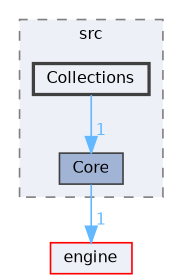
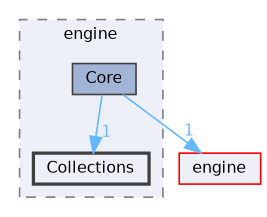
  digraph {
    compound=true
    node [color=grey25 fillcolor="#edf0f7" fontname=Helvetica fontsize=10 shape=box style=filled]
    edge [color=steelblue1 fontcolor=steelblue1 fontname=Helvetica fontsize=10 headlabel=1 labeldistance=1.5 labelfontname=Helvetica labelfontsize=10]
    n1 [fillcolor="#a2b4d6" height=0.2 label=Core width=0.4]
    n2 [height=0.2 label=Collections style="filled,bold" width=0.4]
    n3 [color=red height=0.2 label=engine width=0.4]
    subgraph cluster_1 {
      bgcolor="#edf0f7"
      fontname=Helvetica
      fontsize=10
-     label=src
+     label=engine
      pencolor=grey50
      style="filled,dashed"
      n1
      n2
    }
    n1 -> n3
-   n2 -> n1
+   n1 -> n2
  }
